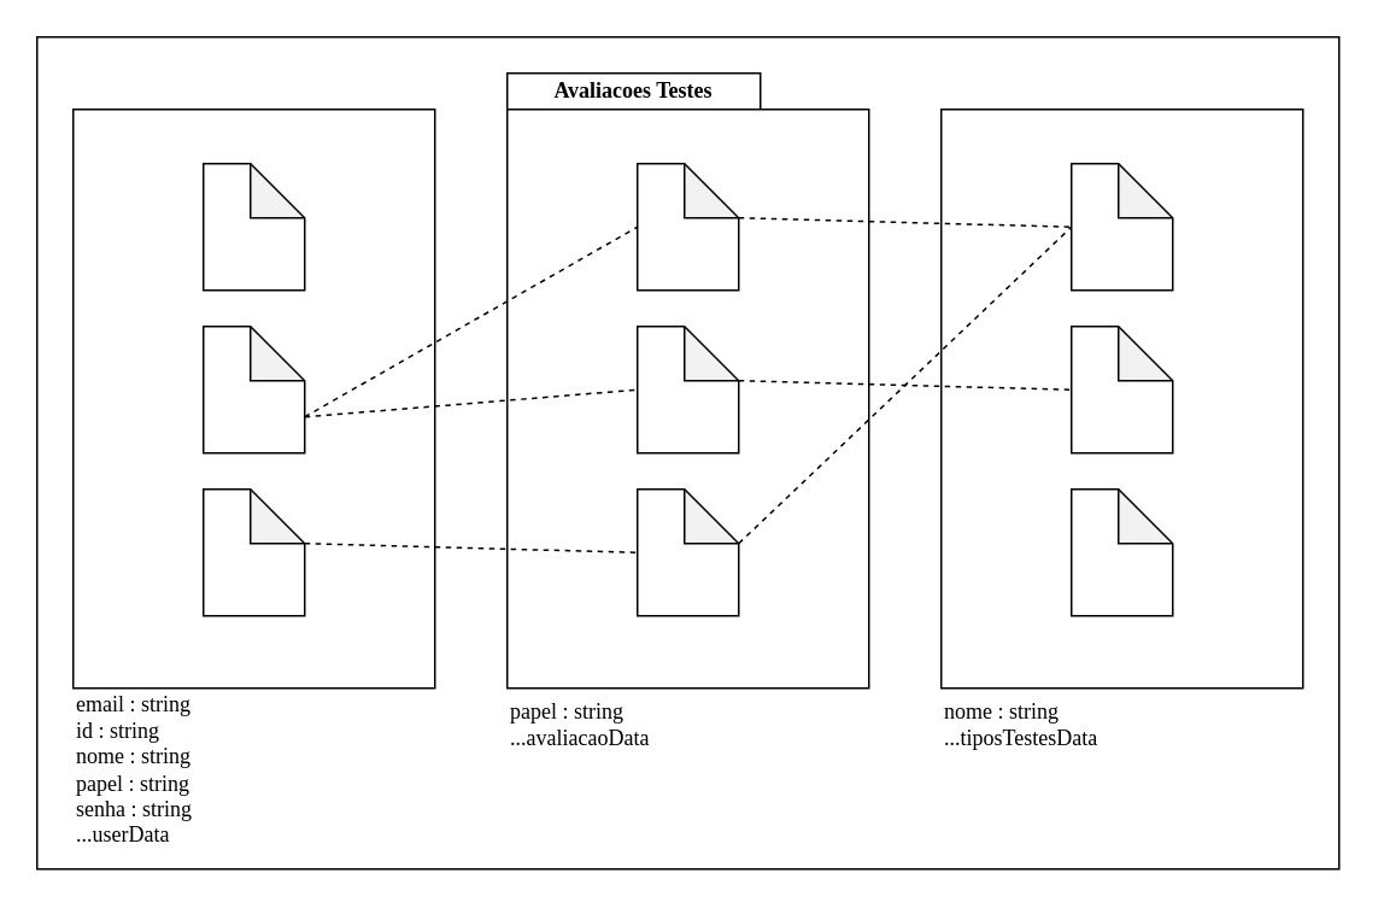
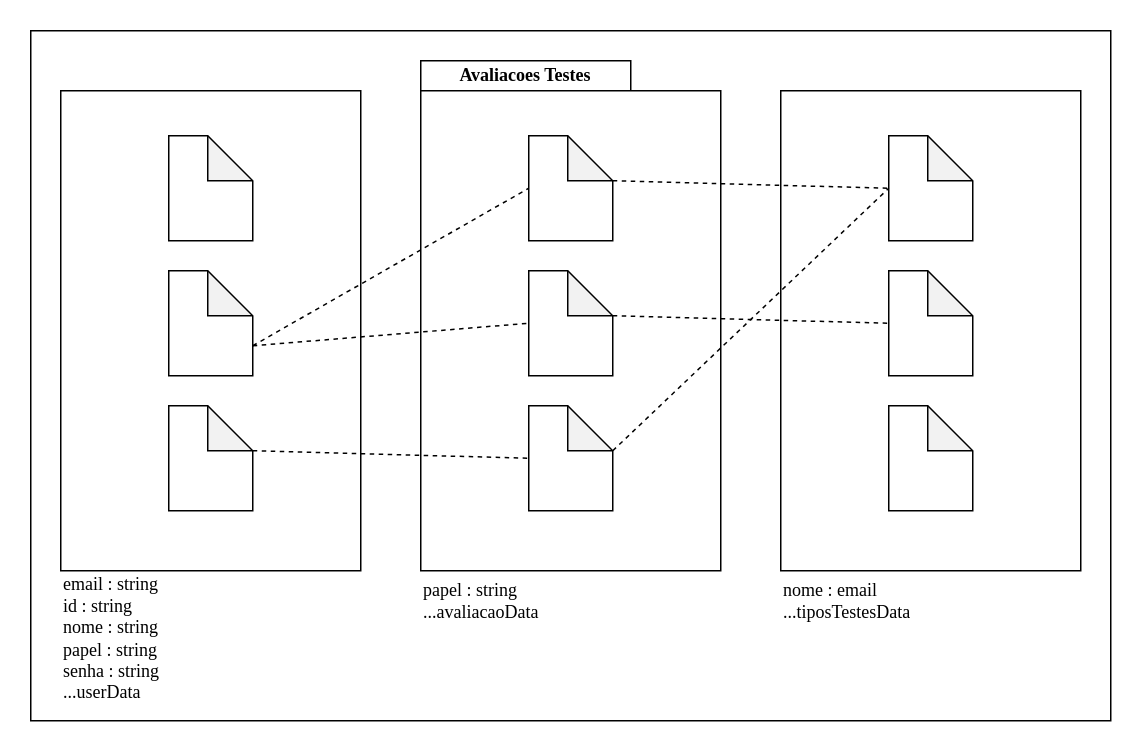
  <mxCell id="0" />
  <mxCell id="1" parent="0" />
  <mxCell id="2" value="" style="rounded=0;whiteSpace=wrap;html=1;fontFamily=Lucida Console;" vertex="1" parent="1"><mxGeometry x="20" y="20" width="720" height="460" as="geometry" /></mxCell>
  <mxCell id="3" value="" style="rounded=0;whiteSpace=wrap;html=1;" vertex="1" parent="1"><mxGeometry x="40" y="60" width="200" height="320" as="geometry" /></mxCell>
  <mxCell id="4" value="Avaliacoes Testes" style="rounded=0;whiteSpace=wrap;html=1;fontStyle=1;fontFamily=Tahoma;" vertex="1" parent="1"><mxGeometry x="280" y="40" width="140" height="20" as="geometry" /></mxCell>
  <mxCell id="5" value="" style="shape=note;whiteSpace=wrap;html=1;backgroundOutline=1;darkOpacity=0.05;fontFamily=Tahoma;" vertex="1" parent="1"><mxGeometry x="112" y="90" width="56" height="70" as="geometry" /></mxCell>
  <mxCell id="6" value="" style="shape=note;whiteSpace=wrap;html=1;backgroundOutline=1;darkOpacity=0.05;fontFamily=Tahoma;" vertex="1" parent="1"><mxGeometry x="112" y="180" width="56" height="70" as="geometry" /></mxCell>
  <mxCell id="7" value="" style="shape=note;whiteSpace=wrap;html=1;backgroundOutline=1;darkOpacity=0.05;fontFamily=Tahoma;" vertex="1" parent="1"><mxGeometry x="112" y="270" width="56" height="70" as="geometry" /></mxCell>
  <mxCell id="8" value="" style="rounded=0;whiteSpace=wrap;html=1;" vertex="1" parent="1"><mxGeometry x="520" y="60" width="200" height="320" as="geometry" /></mxCell>
  <mxCell id="9" value="" style="shape=note;whiteSpace=wrap;html=1;backgroundOutline=1;darkOpacity=0.05;fontFamily=Tahoma;" vertex="1" parent="1"><mxGeometry x="592" y="90" width="56" height="70" as="geometry" /></mxCell>
  <mxCell id="10" value="" style="shape=note;whiteSpace=wrap;html=1;backgroundOutline=1;darkOpacity=0.05;fontFamily=Tahoma;" vertex="1" parent="1"><mxGeometry x="592" y="180" width="56" height="70" as="geometry" /></mxCell>
  <mxCell id="11" value="" style="shape=note;whiteSpace=wrap;html=1;backgroundOutline=1;darkOpacity=0.05;fontFamily=Tahoma;" vertex="1" parent="1"><mxGeometry x="592" y="270" width="56" height="70" as="geometry" /></mxCell>
  <mxCell id="12" value="" style="rounded=0;whiteSpace=wrap;html=1;" vertex="1" parent="1"><mxGeometry x="280" y="60" width="200" height="320" as="geometry" /></mxCell>
  <mxCell id="13" style="edgeStyle=none;rounded=0;orthogonalLoop=1;jettySize=auto;html=1;exitX=0;exitY=0;exitDx=56;exitDy=30;exitPerimeter=0;entryX=0;entryY=0.5;entryDx=0;entryDy=0;entryPerimeter=0;dashed=1;strokeColor=default;fontFamily=Lucida Console;endArrow=none;endFill=0;" edge="1" parent="1" source="14" target="9"><mxGeometry relative="1" as="geometry" /></mxCell>
  <mxCell id="14" value="" style="shape=note;whiteSpace=wrap;html=1;backgroundOutline=1;darkOpacity=0.05;fontFamily=Tahoma;" vertex="1" parent="1"><mxGeometry x="352" y="90" width="56" height="70" as="geometry" /></mxCell>
  <mxCell id="15" style="edgeStyle=none;rounded=0;orthogonalLoop=1;jettySize=auto;html=1;exitX=0;exitY=0;exitDx=56;exitDy=30;exitPerimeter=0;entryX=0;entryY=0.5;entryDx=0;entryDy=0;entryPerimeter=0;dashed=1;strokeColor=default;fontFamily=Lucida Console;endArrow=none;endFill=0;" edge="1" parent="1" source="16" target="10"><mxGeometry relative="1" as="geometry" /></mxCell>
  <mxCell id="16" value="" style="shape=note;whiteSpace=wrap;html=1;backgroundOutline=1;darkOpacity=0.05;fontFamily=Tahoma;" vertex="1" parent="1"><mxGeometry x="352" y="180" width="56" height="70" as="geometry" /></mxCell>
  <mxCell id="17" style="edgeStyle=none;rounded=0;orthogonalLoop=1;jettySize=auto;html=1;exitX=0;exitY=0;exitDx=56;exitDy=30;exitPerimeter=0;entryX=0;entryY=0.5;entryDx=0;entryDy=0;entryPerimeter=0;dashed=1;strokeColor=default;fontFamily=Lucida Console;endArrow=none;endFill=0;" edge="1" parent="1" source="18" target="9"><mxGeometry relative="1" as="geometry" /></mxCell>
  <mxCell id="18" value="" style="shape=note;whiteSpace=wrap;html=1;backgroundOutline=1;darkOpacity=0.05;fontFamily=Tahoma;" vertex="1" parent="1"><mxGeometry x="352" y="270" width="56" height="70" as="geometry" /></mxCell>
  <mxCell id="19" value="papel : string&lt;div&gt;...avaliacaoData&lt;br&gt;&lt;/div&gt;" style="text;html=1;strokeColor=none;fillColor=none;align=left;verticalAlign=middle;whiteSpace=wrap;rounded=0;fontFamily=Lucida Console;" vertex="1" parent="1"><mxGeometry x="280" y="380" width="200" height="40" as="geometry" /></mxCell>
  <mxCell id="20" value="&lt;div&gt;email : string&lt;/div&gt;&lt;div&gt;id : string&lt;/div&gt;&lt;div&gt;nome : string&lt;/div&gt;&lt;div&gt;papel : string&lt;/div&gt;&lt;div&gt;senha : string&lt;/div&gt;&lt;div&gt;...userData&lt;br&gt;&lt;/div&gt;" style="text;html=1;strokeColor=none;fillColor=none;align=left;verticalAlign=middle;whiteSpace=wrap;rounded=0;fontFamily=Lucida Console;" vertex="1" parent="1"><mxGeometry x="40" y="380" width="200" height="90" as="geometry" /></mxCell>
- <mxCell id="21" value="&lt;div&gt;nome : string&lt;/div&gt;&lt;div&gt;...tiposTestesData&lt;br&gt;&lt;/div&gt;" style="text;html=1;strokeColor=none;fillColor=none;align=left;verticalAlign=middle;whiteSpace=wrap;rounded=0;fontFamily=Lucida Console;" vertex="1" parent="1"><mxGeometry x="520" y="380" width="200" height="40" as="geometry" /></mxCell>
+ <mxCell id="21" value="&lt;div&gt;nome : email&lt;/div&gt;&lt;div&gt;...tiposTestesData&lt;br&gt;&lt;/div&gt;" style="text;html=1;strokeColor=none;fillColor=none;align=left;verticalAlign=middle;whiteSpace=wrap;rounded=0;fontFamily=Lucida Console;" vertex="1" parent="1"><mxGeometry x="520" y="380" width="200" height="40" as="geometry" /></mxCell>
  <mxCell id="22" style="rounded=0;orthogonalLoop=1;jettySize=auto;html=1;exitX=0;exitY=0;exitDx=56;exitDy=50;exitPerimeter=0;entryX=0;entryY=0.5;entryDx=0;entryDy=0;entryPerimeter=0;dashed=1;fontFamily=Lucida Console;endArrow=none;endFill=0;strokeColor=default;" edge="1" parent="1" source="6" target="14"><mxGeometry relative="1" as="geometry" /></mxCell>
  <mxCell id="23" style="edgeStyle=none;rounded=0;orthogonalLoop=1;jettySize=auto;html=1;exitX=0;exitY=0;exitDx=56;exitDy=50;exitPerimeter=0;entryX=0;entryY=0.5;entryDx=0;entryDy=0;entryPerimeter=0;dashed=1;strokeColor=default;fontFamily=Lucida Console;endArrow=none;endFill=0;" edge="1" parent="1" source="6" target="16"><mxGeometry relative="1" as="geometry" /></mxCell>
  <mxCell id="24" style="edgeStyle=none;rounded=0;orthogonalLoop=1;jettySize=auto;html=1;exitX=0;exitY=0;exitDx=56;exitDy=30;exitPerimeter=0;entryX=0;entryY=0.5;entryDx=0;entryDy=0;entryPerimeter=0;dashed=1;strokeColor=default;fontFamily=Lucida Console;endArrow=none;endFill=0;" edge="1" parent="1" source="7" target="18"><mxGeometry relative="1" as="geometry" /></mxCell>
